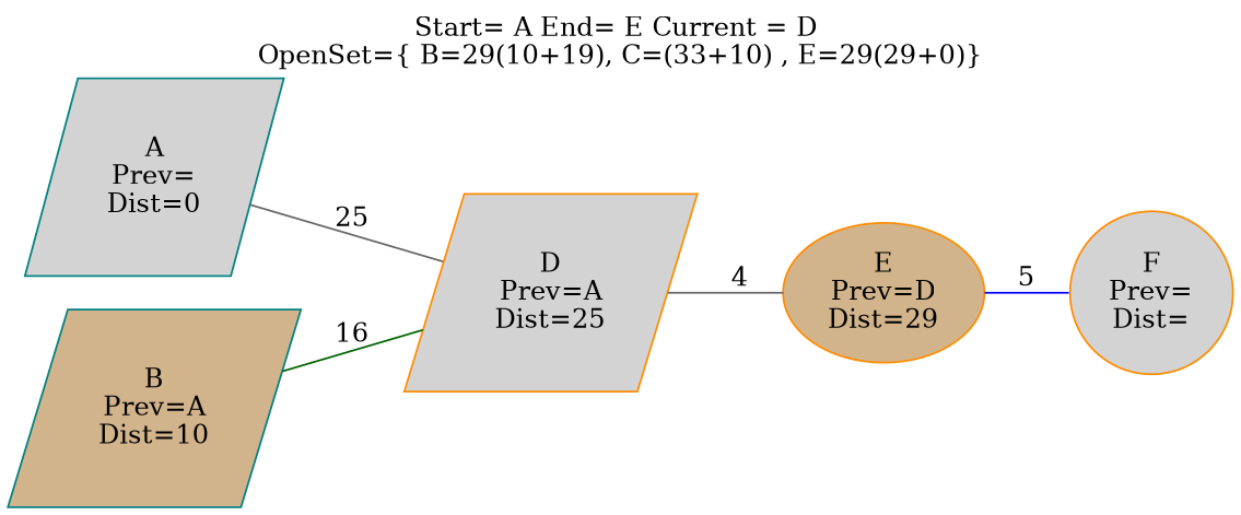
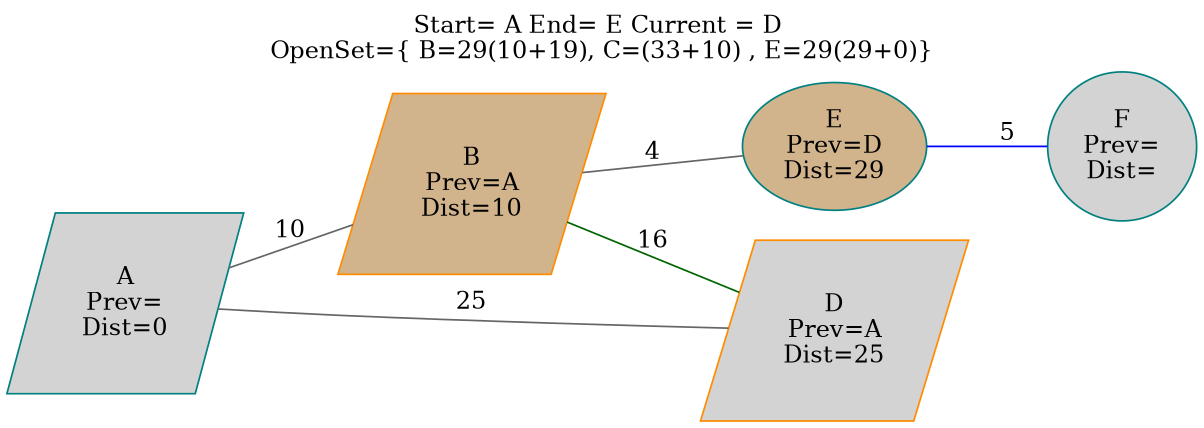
  graph {
    label="Start= A End= E Current = D \nOpenSet={ B=29(10+19), C=(33+10) , E=29(29+0)}"
    labelloc=t
    rankdir=LR
    node [color=teal fillcolor=lightgrey shape=parallelogram style=filled]
    edge [color=gray40 weight=10]
    n1 [label="A\nPrev=\nDist=0"]
-   n2 [fillcolor=tan label="B\nPrev=A\nDist=10"]
+   n2 [color=darkorange fillcolor=tan label="B\nPrev=A\nDist=10"]
    n3 [color=darkorange label="D\nPrev=A\nDist=25"]
-   n4 [color=darkorange fillcolor=tan label="E\nPrev=D\nDist=29" shape=ellipse]
-   n5 [color=darkorange label="F\nPrev=\nDist=" shape=circle]
+   n4 [fillcolor=tan label="E\nPrev=D\nDist=29" shape=ellipse]
+   n5 [label="F\nPrev=\nDist=" shape=circle]
+   n1 -- n2 [label=10]
    n1 -- n3 [label=25]
    n2 -- n3 [color=darkgreen label=16]
-   n3 -- n4 [label=4]
+   n2 -- n4 [label=4]
    n4 -- n5 [color=blue label=5]
  }
